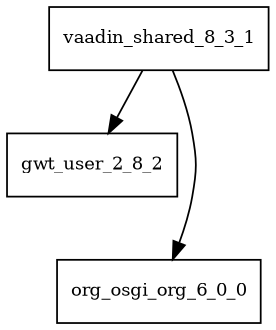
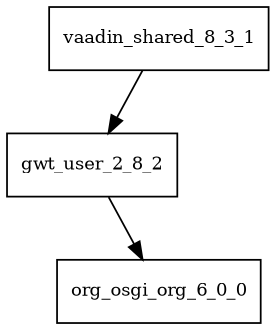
  digraph {
    node [fontsize=10.0 shape=box]
    vaadin_shared_8_3_1
    gwt_user_2_8_2
    n3 [label=org_osgi_org_6_0_0]
    vaadin_shared_8_3_1 -> gwt_user_2_8_2
-   vaadin_shared_8_3_1 -> n3
+   gwt_user_2_8_2 -> n3
  }
